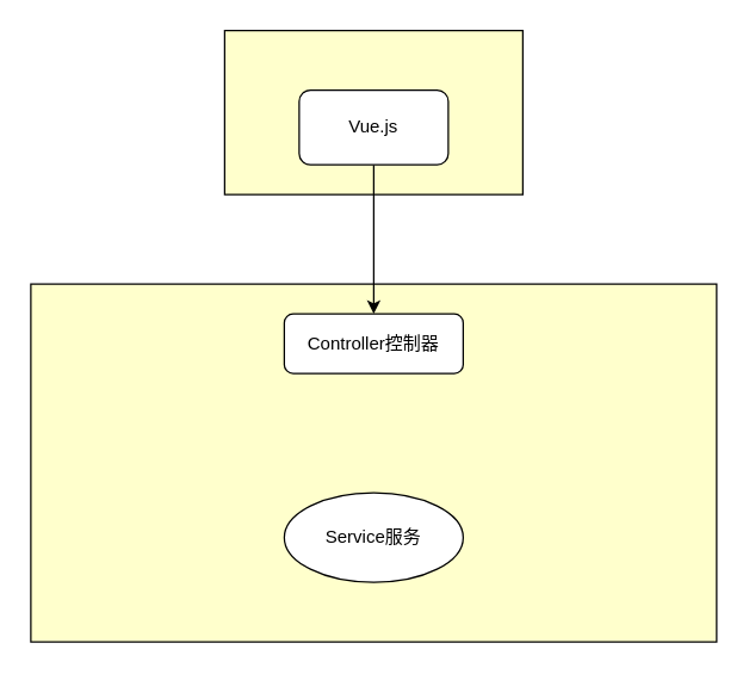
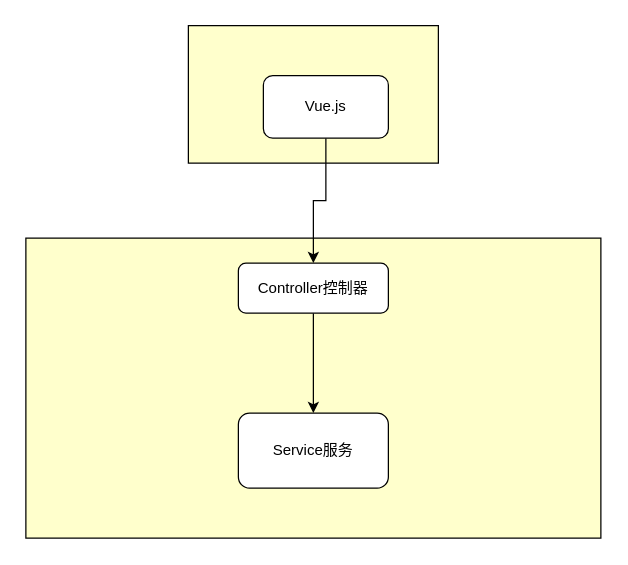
  <mxCell id="0" />
  <mxCell id="1" parent="0" />
  <mxCell id="2" value="" style="rounded=0;whiteSpace=wrap;html=1;fillColor=#FFFFCC;" vertex="1" parent="1"><mxGeometry x="150" y="20" width="200" height="110" as="geometry" /></mxCell>
  <mxCell id="3" value="" style="rounded=0;whiteSpace=wrap;html=1;fillColor=#FFFFCC;" vertex="1" parent="1"><mxGeometry x="20" y="190" width="460" height="240" as="geometry" /></mxCell>
+ <mxCell id="4" style="edgeStyle=orthogonalEdgeStyle;rounded=0;orthogonalLoop=1;jettySize=auto;html=1;" edge="1" parent="1" source="5" target="8"><mxGeometry relative="1" as="geometry" /></mxCell>
  <mxCell id="5" value="Controller控制器" style="rounded=1;whiteSpace=wrap;html=1;" vertex="1" parent="1"><mxGeometry x="190" y="210" width="120" height="40" as="geometry" /></mxCell>
  <mxCell id="6" style="edgeStyle=orthogonalEdgeStyle;rounded=0;orthogonalLoop=1;jettySize=auto;html=1;" edge="1" parent="1" source="7" target="5"><mxGeometry relative="1" as="geometry" /></mxCell>
- <mxCell id="7" value="Vue.js" style="rounded=1;whiteSpace=wrap;html=1;" vertex="1" parent="1"><mxGeometry x="200" y="60" width="100" height="50" as="geometry" /></mxCell>
- <mxCell id="8" value="Service服务" style="ellipse;whiteSpace=wrap;html=1;" vertex="1" parent="1"><mxGeometry x="190" y="330" width="120" height="60" as="geometry" /></mxCell>
+ <mxCell id="7" value="Vue.js" style="rounded=1;whiteSpace=wrap;html=1;" vertex="1" parent="1"><mxGeometry x="210" y="60" width="100" height="50" as="geometry" /></mxCell>
+ <mxCell id="8" value="Service服务" style="rounded=1;whiteSpace=wrap;html=1;" vertex="1" parent="1"><mxGeometry x="190" y="330" width="120" height="60" as="geometry" /></mxCell>
